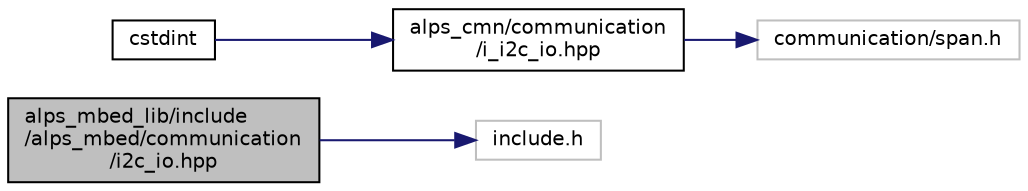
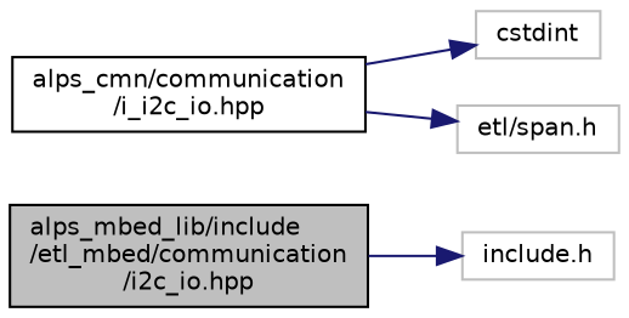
  digraph {
    rankdir=LR
    node [color=grey75 fillcolor=white fontname=Helvetica fontsize=10 shape=record style=filled]
    edge [color=midnightblue fontname=Helvetica fontsize=10 labelfontname=Helvetica labelfontsize=10 style=solid]
-   n1 [color=black fillcolor=grey75 fontcolor=black height=0.2 label="alps_mbed_lib/include\l/alps_mbed/communication\l/i2c_io.hpp" width=0.4]
+   n1 [color=black fillcolor=grey75 fontcolor=black height=0.2 label="alps_mbed_lib/include\l/etl_mbed/communication\l/i2c_io.hpp" width=0.4]
    n2 [height=0.2 label="include.h" width=0.4]
    n3 [color=black height=0.2 label="alps_cmn/communication\l/i_i2c_io.hpp" width=0.4]
-   n4 [color=black height=0.2 label=cstdint width=0.4]
-   n5 [height=0.2 label="communication/span.h" width=0.4]
+   n4 [height=0.2 label=cstdint width=0.4]
+   n5 [height=0.2 label="etl/span.h" width=0.4]
    n1 -> n2
-   n4 -> n3
+   n3 -> n4
    n3 -> n5
  }
